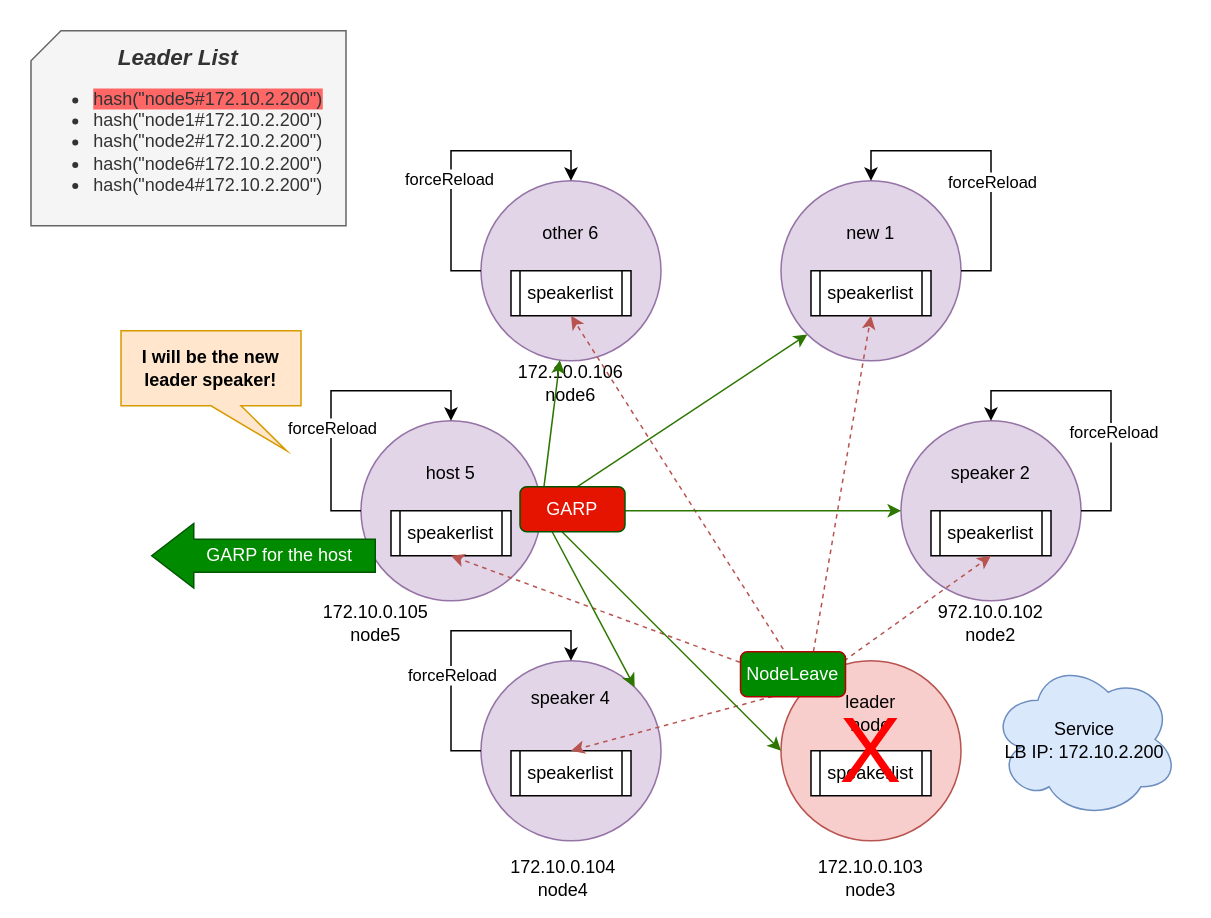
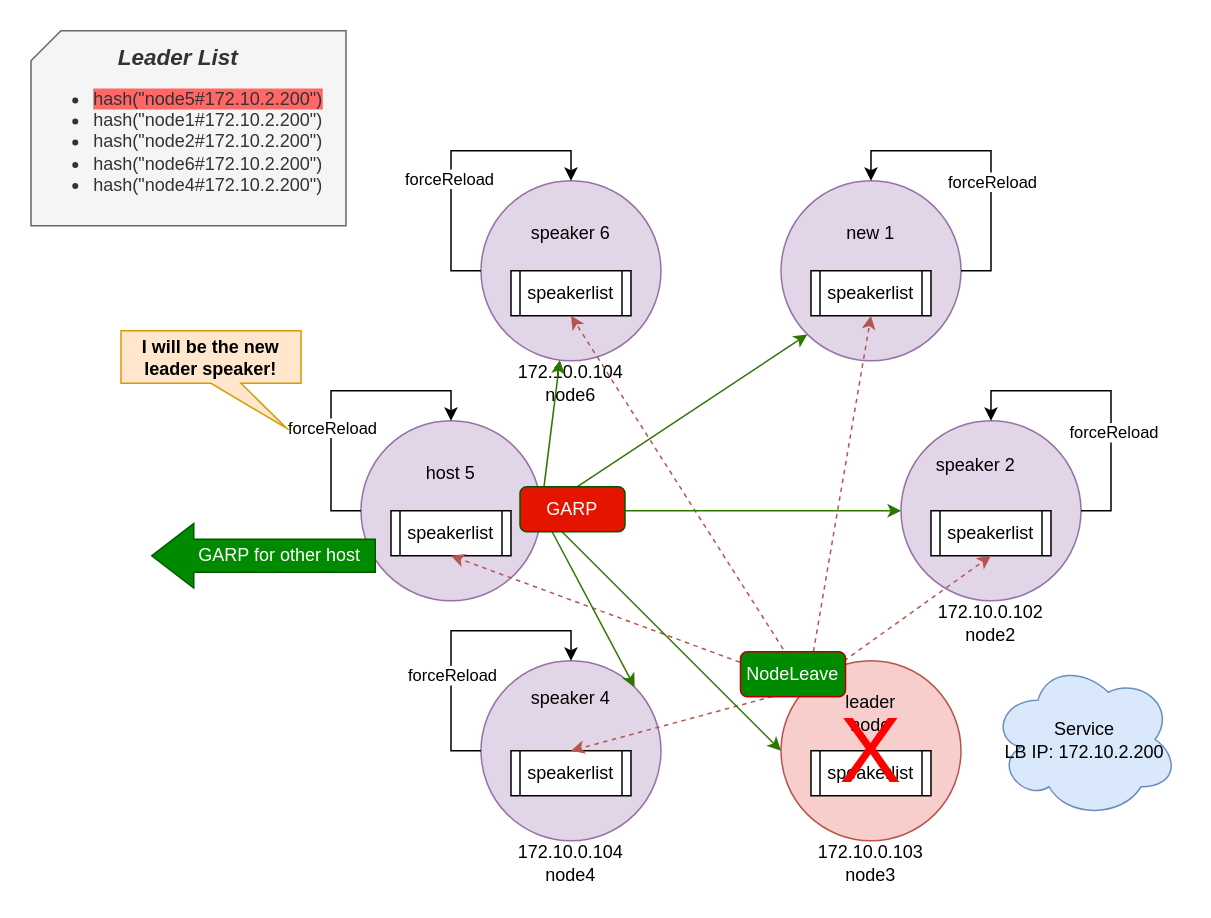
  <mxCell id="0" />
  <mxCell id="1" parent="0" />
  <mxCell id="2" value="" style="group" vertex="1" connectable="0" parent="1"><mxGeometry x="520" y="120" width="120" height="120" as="geometry" /></mxCell>
  <mxCell id="3" value="" style="ellipse;whiteSpace=wrap;html=1;aspect=fixed;fillColor=#e1d5e7;strokeColor=#9673a6;fontSize=15;" vertex="1" parent="2"><mxGeometry width="120" height="120" as="geometry" /></mxCell>
  <mxCell id="4" value="speakerlist" style="shape=process;whiteSpace=wrap;html=1;backgroundOutline=1;size=0.077;" vertex="1" parent="2"><mxGeometry x="20" y="60" width="80" height="30" as="geometry" /></mxCell>
  <mxCell id="5" value="new 1" style="text;html=1;strokeColor=none;fillColor=none;align=center;verticalAlign=middle;whiteSpace=wrap;rounded=0;" vertex="1" parent="2"><mxGeometry x="30" y="20" width="60" height="30" as="geometry" /></mxCell>
  <mxCell id="6" style="edgeStyle=orthogonalEdgeStyle;rounded=0;orthogonalLoop=1;jettySize=auto;html=1;exitX=1;exitY=0.5;exitDx=0;exitDy=0;entryX=0.5;entryY=0;entryDx=0;entryDy=0;" edge="1" parent="2" source="3" target="3"><mxGeometry relative="1" as="geometry"><Array as="points"><mxPoint x="140" y="60" /><mxPoint x="140" y="-20" /><mxPoint x="60" y="-20" /></Array></mxGeometry></mxCell>
  <mxCell id="7" value="forceReload" style="edgeLabel;html=1;align=center;verticalAlign=middle;resizable=0;points=[];" vertex="1" connectable="0" parent="6"><mxGeometry x="-0.445" y="-1" relative="1" as="geometry"><mxPoint x="-1" y="-25" as="offset" /></mxGeometry></mxCell>
  <mxCell id="8" value="" style="group" vertex="1" connectable="0" parent="1"><mxGeometry x="600" y="280" width="120" height="120" as="geometry" /></mxCell>
  <mxCell id="9" value="" style="ellipse;whiteSpace=wrap;html=1;aspect=fixed;fillColor=#e1d5e7;strokeColor=#9673a6;fontSize=15;" vertex="1" parent="8"><mxGeometry width="120" height="120" as="geometry" /></mxCell>
  <mxCell id="10" value="speakerlist" style="shape=process;whiteSpace=wrap;html=1;backgroundOutline=1;size=0.077;" vertex="1" parent="8"><mxGeometry x="20" y="60" width="80" height="30" as="geometry" /></mxCell>
- <mxCell id="11" value="speaker 2" style="text;html=1;strokeColor=none;fillColor=none;align=center;verticalAlign=middle;whiteSpace=wrap;rounded=0;" vertex="1" parent="8"><mxGeometry x="30" y="20" width="60" height="30" as="geometry" /></mxCell>
+ <mxCell id="11" value="speaker 2" style="text;html=1;strokeColor=none;fillColor=none;align=center;verticalAlign=middle;whiteSpace=wrap;rounded=0;" vertex="1" parent="8"><mxGeometry x="20" y="15" width="60" height="30" as="geometry" /></mxCell>
  <mxCell id="12" style="edgeStyle=orthogonalEdgeStyle;rounded=0;orthogonalLoop=1;jettySize=auto;html=1;exitX=1;exitY=0.5;exitDx=0;exitDy=0;entryX=0.5;entryY=0;entryDx=0;entryDy=0;" edge="1" parent="8" source="9" target="9"><mxGeometry relative="1" as="geometry"><Array as="points"><mxPoint x="140" y="60" /><mxPoint x="140" y="-20" /><mxPoint x="60" y="-20" /></Array></mxGeometry></mxCell>
  <mxCell id="13" value="forceReload" style="edgeLabel;html=1;align=center;verticalAlign=middle;resizable=0;points=[];" vertex="1" connectable="0" parent="12"><mxGeometry x="-0.265" y="-1" relative="1" as="geometry"><mxPoint y="1" as="offset" /></mxGeometry></mxCell>
  <mxCell id="14" value="" style="group" vertex="1" connectable="0" parent="1"><mxGeometry x="520" y="440" width="120" height="120" as="geometry" /></mxCell>
  <mxCell id="15" value="" style="ellipse;whiteSpace=wrap;html=1;aspect=fixed;fillColor=#f8cecc;strokeColor=#b85450;fontSize=15;" vertex="1" parent="14"><mxGeometry width="120" height="120" as="geometry" /></mxCell>
  <mxCell id="16" value="speakerlist" style="shape=process;whiteSpace=wrap;html=1;backgroundOutline=1;size=0.077;" vertex="1" parent="14"><mxGeometry x="20" y="60" width="80" height="30" as="geometry" /></mxCell>
  <mxCell id="17" value="leader node" style="text;html=1;strokeColor=none;fillColor=none;align=center;verticalAlign=middle;whiteSpace=wrap;rounded=0;" vertex="1" parent="14"><mxGeometry x="30" y="20" width="60" height="30" as="geometry" /></mxCell>
  <mxCell id="18" value="X" style="text;html=1;strokeColor=none;fillColor=none;align=center;verticalAlign=middle;whiteSpace=wrap;rounded=0;fontColor=#FF0000;fontSize=62;" vertex="1" parent="14"><mxGeometry x="30" y="45" width="60" height="30" as="geometry" /></mxCell>
  <mxCell id="19" value="" style="group" vertex="1" connectable="0" parent="1"><mxGeometry x="240" y="280" width="120" height="120" as="geometry" /></mxCell>
  <mxCell id="20" value="" style="ellipse;whiteSpace=wrap;html=1;aspect=fixed;fillColor=#e1d5e7;strokeColor=#9673a6;fontSize=15;" vertex="1" parent="19"><mxGeometry width="120" height="120" as="geometry" /></mxCell>
  <mxCell id="21" value="speakerlist" style="shape=process;whiteSpace=wrap;html=1;backgroundOutline=1;size=0.077;" vertex="1" parent="19"><mxGeometry x="20" y="60" width="80" height="30" as="geometry" /></mxCell>
  <mxCell id="22" value="host 5" style="text;html=1;strokeColor=none;fillColor=none;align=center;verticalAlign=middle;whiteSpace=wrap;rounded=0;" vertex="1" parent="19"><mxGeometry x="30" y="20" width="60" height="30" as="geometry" /></mxCell>
  <mxCell id="23" style="edgeStyle=orthogonalEdgeStyle;rounded=0;orthogonalLoop=1;jettySize=auto;html=1;exitX=0;exitY=0.5;exitDx=0;exitDy=0;entryX=0.5;entryY=0;entryDx=0;entryDy=0;" edge="1" parent="19" source="20" target="20"><mxGeometry relative="1" as="geometry"><Array as="points"><mxPoint x="-20" y="60" /><mxPoint x="-20" y="-20" /><mxPoint x="60" y="-20" /></Array></mxGeometry></mxCell>
  <mxCell id="24" value="forceReload" style="edgeLabel;html=1;align=center;verticalAlign=middle;resizable=0;points=[];" vertex="1" connectable="0" parent="23"><mxGeometry x="-0.235" relative="1" as="geometry"><mxPoint y="1" as="offset" /></mxGeometry></mxCell>
  <mxCell id="25" value="" style="group" vertex="1" connectable="0" parent="1"><mxGeometry x="320" y="120" width="120" height="120" as="geometry" /></mxCell>
  <mxCell id="26" value="" style="ellipse;whiteSpace=wrap;html=1;aspect=fixed;fillColor=#e1d5e7;strokeColor=#9673a6;fontSize=15;" vertex="1" parent="25"><mxGeometry width="120" height="120" as="geometry" /></mxCell>
  <mxCell id="27" value="speakerlist" style="shape=process;whiteSpace=wrap;html=1;backgroundOutline=1;size=0.077;" vertex="1" parent="25"><mxGeometry x="20" y="60" width="80" height="30" as="geometry" /></mxCell>
- <mxCell id="28" value="other 6" style="text;html=1;strokeColor=none;fillColor=none;align=center;verticalAlign=middle;whiteSpace=wrap;rounded=0;" vertex="1" parent="25"><mxGeometry x="30" y="20" width="60" height="30" as="geometry" /></mxCell>
+ <mxCell id="28" value="speaker 6" style="text;html=1;strokeColor=none;fillColor=none;align=center;verticalAlign=middle;whiteSpace=wrap;rounded=0;" vertex="1" parent="25"><mxGeometry x="30" y="20" width="60" height="30" as="geometry" /></mxCell>
  <mxCell id="29" style="edgeStyle=orthogonalEdgeStyle;rounded=0;orthogonalLoop=1;jettySize=auto;html=1;exitX=0;exitY=0.5;exitDx=0;exitDy=0;entryX=0.5;entryY=0;entryDx=0;entryDy=0;" edge="1" parent="25" source="26" target="26"><mxGeometry relative="1" as="geometry"><Array as="points"><mxPoint x="-20" y="60" /><mxPoint x="-20" y="-20" /><mxPoint x="60" y="-20" /></Array></mxGeometry></mxCell>
  <mxCell id="30" value="forceReload" style="edgeLabel;html=1;align=center;verticalAlign=middle;resizable=0;points=[];" vertex="1" connectable="0" parent="29"><mxGeometry x="-0.175" y="2" relative="1" as="geometry"><mxPoint y="1" as="offset" /></mxGeometry></mxCell>
  <mxCell id="31" value="" style="group" vertex="1" connectable="0" parent="1"><mxGeometry x="320" y="440" width="120" height="120" as="geometry" /></mxCell>
  <mxCell id="32" value="" style="ellipse;whiteSpace=wrap;html=1;aspect=fixed;fillColor=#e1d5e7;strokeColor=#9673a6;fontSize=15;" vertex="1" parent="31"><mxGeometry width="120" height="120" as="geometry" /></mxCell>
  <mxCell id="33" value="speakerlist" style="shape=process;whiteSpace=wrap;html=1;backgroundOutline=1;size=0.077;" vertex="1" parent="31"><mxGeometry x="20" y="60" width="80" height="30" as="geometry" /></mxCell>
  <mxCell id="34" value="speaker 4" style="text;html=1;strokeColor=none;fillColor=none;align=center;verticalAlign=middle;whiteSpace=wrap;rounded=0;" vertex="1" parent="31"><mxGeometry x="30" y="10" width="60" height="30" as="geometry" /></mxCell>
  <mxCell id="35" style="edgeStyle=orthogonalEdgeStyle;rounded=0;orthogonalLoop=1;jettySize=auto;html=1;exitX=0;exitY=0.5;exitDx=0;exitDy=0;entryX=0.5;entryY=0;entryDx=0;entryDy=0;" edge="1" parent="31" source="32" target="32"><mxGeometry relative="1" as="geometry"><Array as="points"><mxPoint x="-20" y="60" /><mxPoint x="-20" y="-20" /><mxPoint x="60" y="-20" /></Array></mxGeometry></mxCell>
  <mxCell id="36" value="forceReload" style="edgeLabel;html=1;align=center;verticalAlign=middle;resizable=0;points=[];" vertex="1" connectable="0" parent="35"><mxGeometry x="-0.295" y="-1" relative="1" as="geometry"><mxPoint x="-1" as="offset" /></mxGeometry></mxCell>
- <mxCell id="37" value="972.10.0.102&lt;br&gt;node2" style="text;html=1;strokeColor=none;fillColor=none;align=center;verticalAlign=middle;whiteSpace=wrap;rounded=0;" vertex="1" parent="1"><mxGeometry x="630" y="400" width="60" height="30" as="geometry" /></mxCell>
- <mxCell id="38" value="172.10.0.103&lt;br&gt;node3" style="text;html=1;strokeColor=none;fillColor=none;align=center;verticalAlign=middle;whiteSpace=wrap;rounded=0;" vertex="1" parent="1"><mxGeometry x="550" y="570" width="60" height="30" as="geometry" /></mxCell>
- <mxCell id="39" value="172.10.0.104&lt;br&gt;node4" style="text;html=1;strokeColor=none;fillColor=none;align=center;verticalAlign=middle;whiteSpace=wrap;rounded=0;" vertex="1" parent="1"><mxGeometry x="345" y="570" width="60" height="30" as="geometry" /></mxCell>
- <mxCell id="40" value="172.10.0.105&lt;br&gt;node5" style="text;html=1;strokeColor=none;fillColor=none;align=center;verticalAlign=middle;whiteSpace=wrap;rounded=0;" vertex="1" parent="1"><mxGeometry x="220" y="400" width="60" height="30" as="geometry" /></mxCell>
- <mxCell id="41" value="172.10.0.106&lt;br&gt;node6" style="text;html=1;strokeColor=none;fillColor=none;align=center;verticalAlign=middle;whiteSpace=wrap;rounded=0;" vertex="1" parent="1"><mxGeometry x="350" y="240" width="60" height="30" as="geometry" /></mxCell>
+ <mxCell id="37" value="172.10.0.102&lt;br&gt;node2" style="text;html=1;strokeColor=none;fillColor=none;align=center;verticalAlign=middle;whiteSpace=wrap;rounded=0;" vertex="1" parent="1"><mxGeometry x="630" y="400" width="60" height="30" as="geometry" /></mxCell>
+ <mxCell id="38" value="172.10.0.103&lt;br&gt;node3" style="text;html=1;strokeColor=none;fillColor=none;align=center;verticalAlign=middle;whiteSpace=wrap;rounded=0;" vertex="1" parent="1"><mxGeometry x="550" y="560" width="60" height="30" as="geometry" /></mxCell>
+ <mxCell id="39" value="172.10.0.104&lt;br&gt;node4" style="text;html=1;strokeColor=none;fillColor=none;align=center;verticalAlign=middle;whiteSpace=wrap;rounded=0;" vertex="1" parent="1"><mxGeometry x="350" y="560" width="60" height="30" as="geometry" /></mxCell>
+ <mxCell id="41" value="172.10.0.104&lt;br&gt;node6" style="text;html=1;strokeColor=none;fillColor=none;align=center;verticalAlign=middle;whiteSpace=wrap;rounded=0;" vertex="1" parent="1"><mxGeometry x="350" y="240" width="60" height="30" as="geometry" /></mxCell>
  <mxCell id="42" style="rounded=0;orthogonalLoop=1;jettySize=auto;html=1;exitX=0;exitY=0;exitDx=0;exitDy=0;entryX=0.5;entryY=0;entryDx=0;entryDy=0;dashed=1;fillColor=#f8cecc;strokeColor=#b85450;" edge="1" parent="1" source="15" target="33"><mxGeometry relative="1" as="geometry" /></mxCell>
  <mxCell id="43" style="rounded=0;orthogonalLoop=1;jettySize=auto;html=1;exitX=0;exitY=0;exitDx=0;exitDy=0;entryX=0.5;entryY=1;entryDx=0;entryDy=0;dashed=1;fillColor=#f8cecc;strokeColor=#b85450;" edge="1" parent="1" source="15" target="21"><mxGeometry relative="1" as="geometry" /></mxCell>
  <mxCell id="44" style="rounded=0;orthogonalLoop=1;jettySize=auto;html=1;exitX=0;exitY=0;exitDx=0;exitDy=0;entryX=0.5;entryY=1;entryDx=0;entryDy=0;dashed=1;fillColor=#f8cecc;strokeColor=#b85450;" edge="1" parent="1" source="15" target="27"><mxGeometry relative="1" as="geometry" /></mxCell>
  <mxCell id="45" style="rounded=0;orthogonalLoop=1;jettySize=auto;html=1;exitX=0;exitY=0;exitDx=0;exitDy=0;entryX=0.5;entryY=1;entryDx=0;entryDy=0;dashed=1;fillColor=#f8cecc;strokeColor=#b85450;" edge="1" parent="1" source="15" target="4"><mxGeometry relative="1" as="geometry" /></mxCell>
  <mxCell id="46" style="rounded=0;orthogonalLoop=1;jettySize=auto;html=1;exitX=0;exitY=0;exitDx=0;exitDy=0;entryX=0.5;entryY=1;entryDx=0;entryDy=0;dashed=1;fillColor=#f8cecc;strokeColor=#b85450;" edge="1" parent="1" source="15" target="10"><mxGeometry relative="1" as="geometry" /></mxCell>
  <mxCell id="47" value="NodeLeave" style="rounded=1;whiteSpace=wrap;html=1;fillColor=#008a00;strokeColor=#B20000;fontColor=#ffffff;rotation=0;" vertex="1" parent="1"><mxGeometry x="493" y="434" width="70" height="30" as="geometry" /></mxCell>
  <mxCell id="48" value="&lt;div style=&quot;text-align: center;&quot;&gt;&lt;b style=&quot;font-size: 15px; background-color: initial;&quot;&gt;&lt;i&gt;Leader List&lt;/i&gt;&lt;/b&gt;&lt;/div&gt;&lt;ul&gt;&lt;li&gt;&lt;span style=&quot;background-color: rgb(255, 102, 102);&quot;&gt;hash(&quot;node5#172.10.2.200&quot;)&lt;/span&gt;&lt;/li&gt;&lt;li style=&quot;border-color: var(--border-color);&quot;&gt;hash(&quot;node1#172.10.2.200&quot;)&lt;/li&gt;&lt;li style=&quot;border-color: var(--border-color);&quot;&gt;hash(&quot;node2#172.10.2.200&quot;)&lt;/li&gt;&lt;li style=&quot;border-color: var(--border-color);&quot;&gt;hash(&quot;node6#172.10.2.200&quot;)&lt;/li&gt;&lt;li style=&quot;border-color: var(--border-color);&quot;&gt;hash(&quot;node4#172.10.2.200&quot;)&lt;/li&gt;&lt;/ul&gt;" style="shape=card;whiteSpace=wrap;html=1;size=20;fillColor=#f5f5f5;strokeColor=#666666;fontColor=#333333;align=left;" vertex="1" parent="1"><mxGeometry x="20" y="20" width="210" height="130" as="geometry" /></mxCell>
  <mxCell id="49" value="Service&lt;br&gt;LB IP: 172.10.2.200" style="ellipse;shape=cloud;whiteSpace=wrap;html=1;fillColor=#dae8fc;strokeColor=#6c8ebf;" vertex="1" parent="1"><mxGeometry x="660" y="440" width="125" height="105" as="geometry" /></mxCell>
- <mxCell id="50" value="I will be the new leader speaker!" style="shape=callout;whiteSpace=wrap;html=1;perimeter=calloutPerimeter;position2=0.92;fillColor=#ffe6cc;strokeColor=#d79b00;fontStyle=1" vertex="1" parent="1"><mxGeometry x="80" y="220" width="120" height="80" as="geometry" /></mxCell>
+ <mxCell id="50" value="I will be the new leader speaker!" style="shape=callout;whiteSpace=wrap;html=1;perimeter=calloutPerimeter;position2=0.92;fillColor=#ffe6cc;strokeColor=#d79b00;fontStyle=1" vertex="1" parent="1"><mxGeometry x="80" y="220" width="120" height="65" as="geometry" /></mxCell>
  <mxCell id="51" style="rounded=0;orthogonalLoop=1;jettySize=auto;html=1;exitX=1;exitY=0.5;exitDx=0;exitDy=0;fillColor=#60a917;strokeColor=#2D7600;" edge="1" parent="1" source="20" target="26"><mxGeometry relative="1" as="geometry" /></mxCell>
  <mxCell id="52" style="rounded=0;orthogonalLoop=1;jettySize=auto;html=1;exitX=1;exitY=0.5;exitDx=0;exitDy=0;entryX=0;entryY=1;entryDx=0;entryDy=0;fillColor=#60a917;strokeColor=#2D7600;" edge="1" parent="1" source="20" target="3"><mxGeometry relative="1" as="geometry" /></mxCell>
  <mxCell id="53" style="rounded=0;orthogonalLoop=1;jettySize=auto;html=1;exitX=1;exitY=0.5;exitDx=0;exitDy=0;entryX=0;entryY=0.5;entryDx=0;entryDy=0;fillColor=#60a917;strokeColor=#2D7600;" edge="1" parent="1" source="20" target="9"><mxGeometry relative="1" as="geometry" /></mxCell>
  <mxCell id="54" style="rounded=0;orthogonalLoop=1;jettySize=auto;html=1;exitX=1;exitY=0.5;exitDx=0;exitDy=0;entryX=0;entryY=0.5;entryDx=0;entryDy=0;fillColor=#60a917;strokeColor=#2D7600;" edge="1" parent="1" source="20" target="15"><mxGeometry relative="1" as="geometry" /></mxCell>
  <mxCell id="55" style="rounded=0;orthogonalLoop=1;jettySize=auto;html=1;exitX=1;exitY=0.5;exitDx=0;exitDy=0;entryX=1;entryY=0;entryDx=0;entryDy=0;fillColor=#60a917;strokeColor=#2D7600;" edge="1" parent="1" source="20" target="32"><mxGeometry relative="1" as="geometry" /></mxCell>
  <mxCell id="56" value="GARP" style="rounded=1;whiteSpace=wrap;html=1;fillColor=#e51400;strokeColor=#005700;fontColor=#ffffff;rotation=0;" vertex="1" parent="1"><mxGeometry x="346" y="324" width="70" height="30" as="geometry" /></mxCell>
  <mxCell id="57" value="" style="shape=flexArrow;endArrow=classic;html=1;rounded=0;fillColor=#008a00;strokeColor=#005700;strokeWidth=1;width=22;endSize=9;" edge="1" parent="1"><mxGeometry width="50" height="50" relative="1" as="geometry"><mxPoint x="250" y="370" as="sourcePoint" /><mxPoint x="100" y="370" as="targetPoint" /></mxGeometry></mxCell>
- <mxCell id="58" value="GARP for the host" style="text;html=1;align=center;verticalAlign=middle;whiteSpace=wrap;rounded=0;fontColor=#FFFFFF;" vertex="1" parent="1"><mxGeometry x="131" y="362" width="110" height="16" as="geometry" /></mxCell>
+ <mxCell id="58" value="GARP for other host" style="text;html=1;align=center;verticalAlign=middle;whiteSpace=wrap;rounded=0;fontColor=#FFFFFF;" vertex="1" parent="1"><mxGeometry x="131" y="362" width="110" height="16" as="geometry" /></mxCell>
